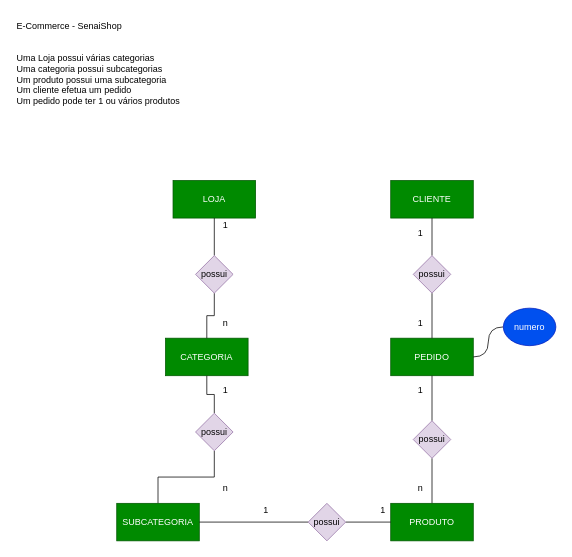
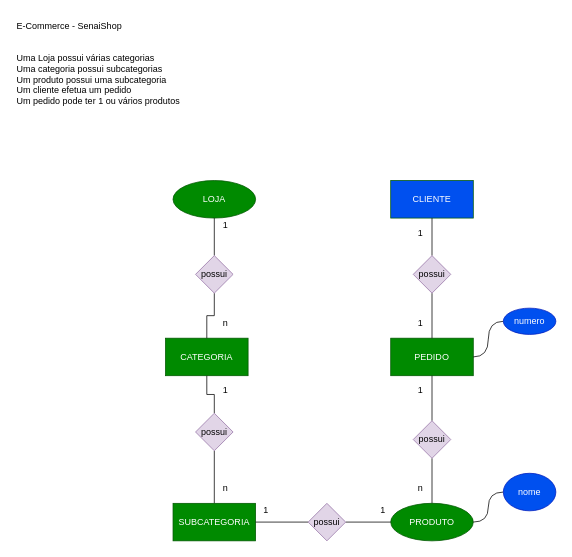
  <mxCell id="0" />
  <mxCell id="1" parent="0" />
  <mxCell id="2" value="E-Commerce - SenaiShop&#10;&#10;&#10;Uma Loja possui várias categorias&#10;Uma categoria possui subcategorias&#10;Um produto possui uma subcategoria&#10;Um cliente efetua um pedido&#10;Um pedido pode ter 1 ou vários produtos" style="text;whiteSpace=wrap;" vertex="1" parent="1"><mxGeometry x="20" y="20" width="220" height="140" as="geometry" /></mxCell>
- <mxCell id="3" value="LOJA" style="html=1;whiteSpace=wrap;fillColor=#008a00;fontColor=#ffffff;strokeColor=#005700;" vertex="1" parent="1"><mxGeometry x="230" y="240" width="110" height="50" as="geometry" /></mxCell>
+ <mxCell id="3" value="LOJA" style="ellipse;html=1;whiteSpace=wrap;fillColor=#008a00;fontColor=#ffffff;strokeColor=#005700;" vertex="1" parent="1"><mxGeometry x="230" y="240" width="110" height="50" as="geometry" /></mxCell>
  <mxCell id="4" style="edgeStyle=orthogonalEdgeStyle;rounded=0;orthogonalLoop=1;jettySize=auto;html=1;entryX=0.5;entryY=1;entryDx=0;entryDy=0;endArrow=none;endFill=0;exitX=0.5;exitY=0;exitDx=0;exitDy=0;" edge="1" parent="1" source="6" target="12"><mxGeometry relative="1" as="geometry"><mxPoint x="280" y="700" as="sourcePoint" /></mxGeometry></mxCell>
  <mxCell id="5" value="CATEGORIA" style="html=1;whiteSpace=wrap;fillColor=#008a00;fontColor=#ffffff;strokeColor=#005700;" vertex="1" parent="1"><mxGeometry x="220" y="450" width="110" height="50" as="geometry" /></mxCell>
- <mxCell id="6" value="SUBCATEGORIA" style="html=1;whiteSpace=wrap;fillColor=#008a00;fontColor=#ffffff;strokeColor=#005700;" vertex="1" parent="1"><mxGeometry x="155" y="670" width="110" height="50" as="geometry" /></mxCell>
+ <mxCell id="6" value="SUBCATEGORIA" style="html=1;whiteSpace=wrap;fillColor=#008a00;fontColor=#ffffff;strokeColor=#005700;" vertex="1" parent="1"><mxGeometry x="230" y="670" width="110" height="50" as="geometry" /></mxCell>
  <mxCell id="7" style="edgeStyle=orthogonalEdgeStyle;rounded=0;orthogonalLoop=1;jettySize=auto;html=1;entryX=0.5;entryY=1;entryDx=0;entryDy=0;endArrow=none;endFill=0;" edge="1" parent="1" source="8" target="21"><mxGeometry relative="1" as="geometry" /></mxCell>
- <mxCell id="8" value="PRODUTO" style="html=1;whiteSpace=wrap;fillColor=#008a00;fontColor=#ffffff;strokeColor=#005700;" vertex="1" parent="1"><mxGeometry x="520" y="670" width="110" height="50" as="geometry" /></mxCell>
- <mxCell id="9" value="CLIENTE" style="html=1;whiteSpace=wrap;fillColor=#008a00;fontColor=#ffffff;strokeColor=#005700;" vertex="1" parent="1"><mxGeometry x="520" y="240" width="110" height="50" as="geometry" /></mxCell>
+ <mxCell id="8" value="PRODUTO" style="ellipse;html=1;whiteSpace=wrap;fillColor=#008a00;fontColor=#ffffff;strokeColor=#005700;" vertex="1" parent="1"><mxGeometry x="520" y="670" width="110" height="50" as="geometry" /></mxCell>
+ <mxCell id="9" value="CLIENTE" style="html=1;whiteSpace=wrap;fillColor=#0050ef;fontColor=#ffffff;strokeColor=#005700;" vertex="1" parent="1"><mxGeometry x="520" y="240" width="110" height="50" as="geometry" /></mxCell>
  <mxCell id="10" value="PEDIDO" style="html=1;whiteSpace=wrap;fillColor=#008a00;fontColor=#ffffff;strokeColor=#005700;" vertex="1" parent="1"><mxGeometry x="520" y="450" width="110" height="50" as="geometry" /></mxCell>
  <mxCell id="11" style="edgeStyle=orthogonalEdgeStyle;rounded=0;orthogonalLoop=1;jettySize=auto;html=1;endArrow=none;endFill=0;entryX=0.5;entryY=1;entryDx=0;entryDy=0;" edge="1" parent="1" source="12" target="5"><mxGeometry relative="1" as="geometry"><mxPoint x="280" y="510" as="targetPoint" /></mxGeometry></mxCell>
  <mxCell id="12" value="possui" style="rhombus;whiteSpace=wrap;html=1;fillColor=#e1d5e7;strokeColor=#9673a6;" vertex="1" parent="1"><mxGeometry x="260" y="550" width="50" height="50" as="geometry" /></mxCell>
  <mxCell id="13" value="1" style="text;html=1;strokeColor=none;fillColor=none;align=center;verticalAlign=middle;whiteSpace=wrap;rounded=0;" vertex="1" parent="1"><mxGeometry x="290" y="510" width="20" height="20" as="geometry" /></mxCell>
  <mxCell id="14" value="n" style="text;html=1;strokeColor=none;fillColor=none;align=center;verticalAlign=middle;whiteSpace=wrap;rounded=0;" vertex="1" parent="1"><mxGeometry x="290" y="640" width="20" height="20" as="geometry" /></mxCell>
  <mxCell id="15" style="edgeStyle=orthogonalEdgeStyle;rounded=0;orthogonalLoop=1;jettySize=auto;html=1;endArrow=none;endFill=0;" edge="1" parent="1" source="17" target="3"><mxGeometry relative="1" as="geometry" /></mxCell>
  <mxCell id="16" style="edgeStyle=orthogonalEdgeStyle;rounded=0;orthogonalLoop=1;jettySize=auto;html=1;entryX=0.5;entryY=0;entryDx=0;entryDy=0;endArrow=none;endFill=0;" edge="1" parent="1" source="17" target="5"><mxGeometry relative="1" as="geometry" /></mxCell>
  <mxCell id="17" value="possui" style="rhombus;whiteSpace=wrap;html=1;fillColor=#e1d5e7;strokeColor=#9673a6;" vertex="1" parent="1"><mxGeometry x="260" y="340" width="50" height="50" as="geometry" /></mxCell>
  <mxCell id="18" value="1" style="text;html=1;strokeColor=none;fillColor=none;align=center;verticalAlign=middle;whiteSpace=wrap;rounded=0;" vertex="1" parent="1"><mxGeometry x="290" y="290" width="20" height="20" as="geometry" /></mxCell>
  <mxCell id="19" value="n" style="text;html=1;strokeColor=none;fillColor=none;align=center;verticalAlign=middle;whiteSpace=wrap;rounded=0;" vertex="1" parent="1"><mxGeometry x="290" y="420" width="20" height="20" as="geometry" /></mxCell>
  <mxCell id="20" style="edgeStyle=orthogonalEdgeStyle;rounded=0;orthogonalLoop=1;jettySize=auto;html=1;entryX=0.5;entryY=1;entryDx=0;entryDy=0;endArrow=none;endFill=0;" edge="1" parent="1" source="21" target="10"><mxGeometry relative="1" as="geometry"><mxPoint x="570" y="510" as="targetPoint" /></mxGeometry></mxCell>
  <mxCell id="21" value="possui" style="rhombus;whiteSpace=wrap;html=1;fillColor=#e1d5e7;strokeColor=#9673a6;" vertex="1" parent="1"><mxGeometry x="550" y="560" width="50" height="50" as="geometry" /></mxCell>
  <mxCell id="22" value="1" style="text;html=1;strokeColor=none;fillColor=none;align=center;verticalAlign=middle;whiteSpace=wrap;rounded=0;" vertex="1" parent="1"><mxGeometry x="550" y="510" width="20" height="20" as="geometry" /></mxCell>
  <mxCell id="23" value="n" style="text;html=1;strokeColor=none;fillColor=none;align=center;verticalAlign=middle;whiteSpace=wrap;rounded=0;" vertex="1" parent="1"><mxGeometry x="550" y="640" width="20" height="20" as="geometry" /></mxCell>
  <mxCell id="24" style="edgeStyle=orthogonalEdgeStyle;rounded=0;orthogonalLoop=1;jettySize=auto;html=1;entryX=0.5;entryY=1;entryDx=0;entryDy=0;endArrow=none;endFill=0;exitX=0.5;exitY=0;exitDx=0;exitDy=0;" edge="1" target="26" parent="1" source="10"><mxGeometry relative="1" as="geometry"><mxPoint x="575" y="430" as="sourcePoint" /></mxGeometry></mxCell>
  <mxCell id="25" style="edgeStyle=orthogonalEdgeStyle;rounded=0;orthogonalLoop=1;jettySize=auto;html=1;endArrow=none;endFill=0;entryX=0.5;entryY=1;entryDx=0;entryDy=0;" edge="1" source="26" parent="1" target="9"><mxGeometry relative="1" as="geometry"><mxPoint x="575" y="320" as="targetPoint" /></mxGeometry></mxCell>
  <mxCell id="26" value="possui" style="rhombus;whiteSpace=wrap;html=1;fillColor=#e1d5e7;strokeColor=#9673a6;" vertex="1" parent="1"><mxGeometry x="550" y="340" width="50" height="50" as="geometry" /></mxCell>
  <mxCell id="27" value="1" style="text;html=1;strokeColor=none;fillColor=none;align=center;verticalAlign=middle;whiteSpace=wrap;rounded=0;" vertex="1" parent="1"><mxGeometry x="550" y="420" width="20" height="20" as="geometry" /></mxCell>
  <mxCell id="28" value="1" style="text;html=1;strokeColor=none;fillColor=none;align=center;verticalAlign=middle;whiteSpace=wrap;rounded=0;" vertex="1" parent="1"><mxGeometry x="550" y="300" width="20" height="20" as="geometry" /></mxCell>
  <mxCell id="29" style="edgeStyle=orthogonalEdgeStyle;rounded=0;orthogonalLoop=1;jettySize=auto;html=1;endArrow=none;endFill=0;" edge="1" parent="1" source="31" target="8"><mxGeometry relative="1" as="geometry" /></mxCell>
  <mxCell id="30" style="edgeStyle=orthogonalEdgeStyle;rounded=0;orthogonalLoop=1;jettySize=auto;html=1;entryX=1;entryY=0.5;entryDx=0;entryDy=0;endArrow=none;endFill=0;" edge="1" parent="1" source="31" target="6"><mxGeometry relative="1" as="geometry" /></mxCell>
  <mxCell id="31" value="possui" style="rhombus;whiteSpace=wrap;html=1;fillColor=#e1d5e7;strokeColor=#9673a6;" vertex="1" parent="1"><mxGeometry x="410" y="670" width="50" height="50" as="geometry" /></mxCell>
  <mxCell id="32" value="1" style="text;html=1;strokeColor=none;fillColor=none;align=center;verticalAlign=middle;whiteSpace=wrap;rounded=0;" vertex="1" parent="1"><mxGeometry x="344" y="670" width="20" height="20" as="geometry" /></mxCell>
  <mxCell id="33" value="1" style="text;html=1;strokeColor=none;fillColor=none;align=center;verticalAlign=middle;whiteSpace=wrap;rounded=0;" vertex="1" parent="1"><mxGeometry x="500" y="670" width="20" height="20" as="geometry" /></mxCell>
  <mxCell id="34" style="edgeStyle=orthogonalEdgeStyle;rounded=0;orthogonalLoop=1;jettySize=auto;html=1;entryX=1;entryY=0.5;entryDx=0;entryDy=0;endArrow=none;endFill=0;curved=1;" edge="1" parent="1" source="35" target="10"><mxGeometry relative="1" as="geometry" /></mxCell>
- <mxCell id="35" value="numero" style="ellipse;whiteSpace=wrap;html=1;fillColor=#0050ef;fontColor=#ffffff;strokeColor=#001DBC;" vertex="1" parent="1"><mxGeometry x="670" y="410" width="70" height="50" as="geometry" /></mxCell>
+ <mxCell id="35" value="numero" style="ellipse;whiteSpace=wrap;html=1;fillColor=#0050ef;fontColor=#ffffff;strokeColor=#001DBC;" vertex="1" parent="1"><mxGeometry x="670" y="410" width="70" height="35" as="geometry" /></mxCell>
+ <mxCell id="36" style="edgeStyle=orthogonalEdgeStyle;rounded=0;orthogonalLoop=1;jettySize=auto;html=1;endArrow=none;endFill=0;curved=1;" edge="1" parent="1" source="37" target="8"><mxGeometry relative="1" as="geometry" /></mxCell>
+ <mxCell id="37" value="nome" style="ellipse;whiteSpace=wrap;html=1;fillColor=#0050ef;fontColor=#ffffff;strokeColor=#001DBC;" vertex="1" parent="1"><mxGeometry x="670" y="630" width="70" height="50" as="geometry" /></mxCell>
